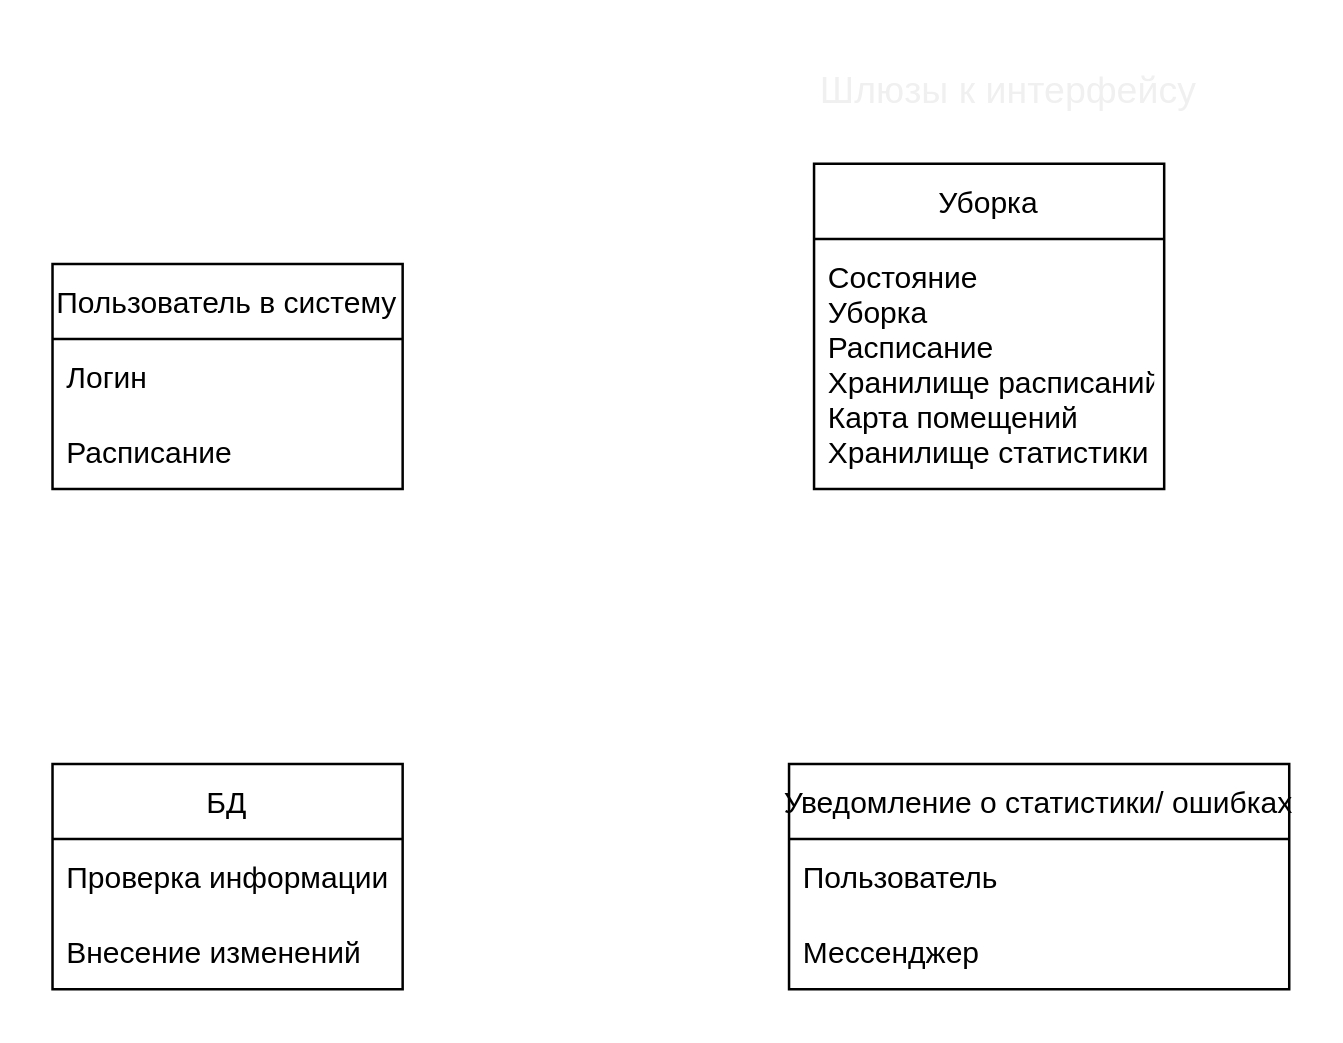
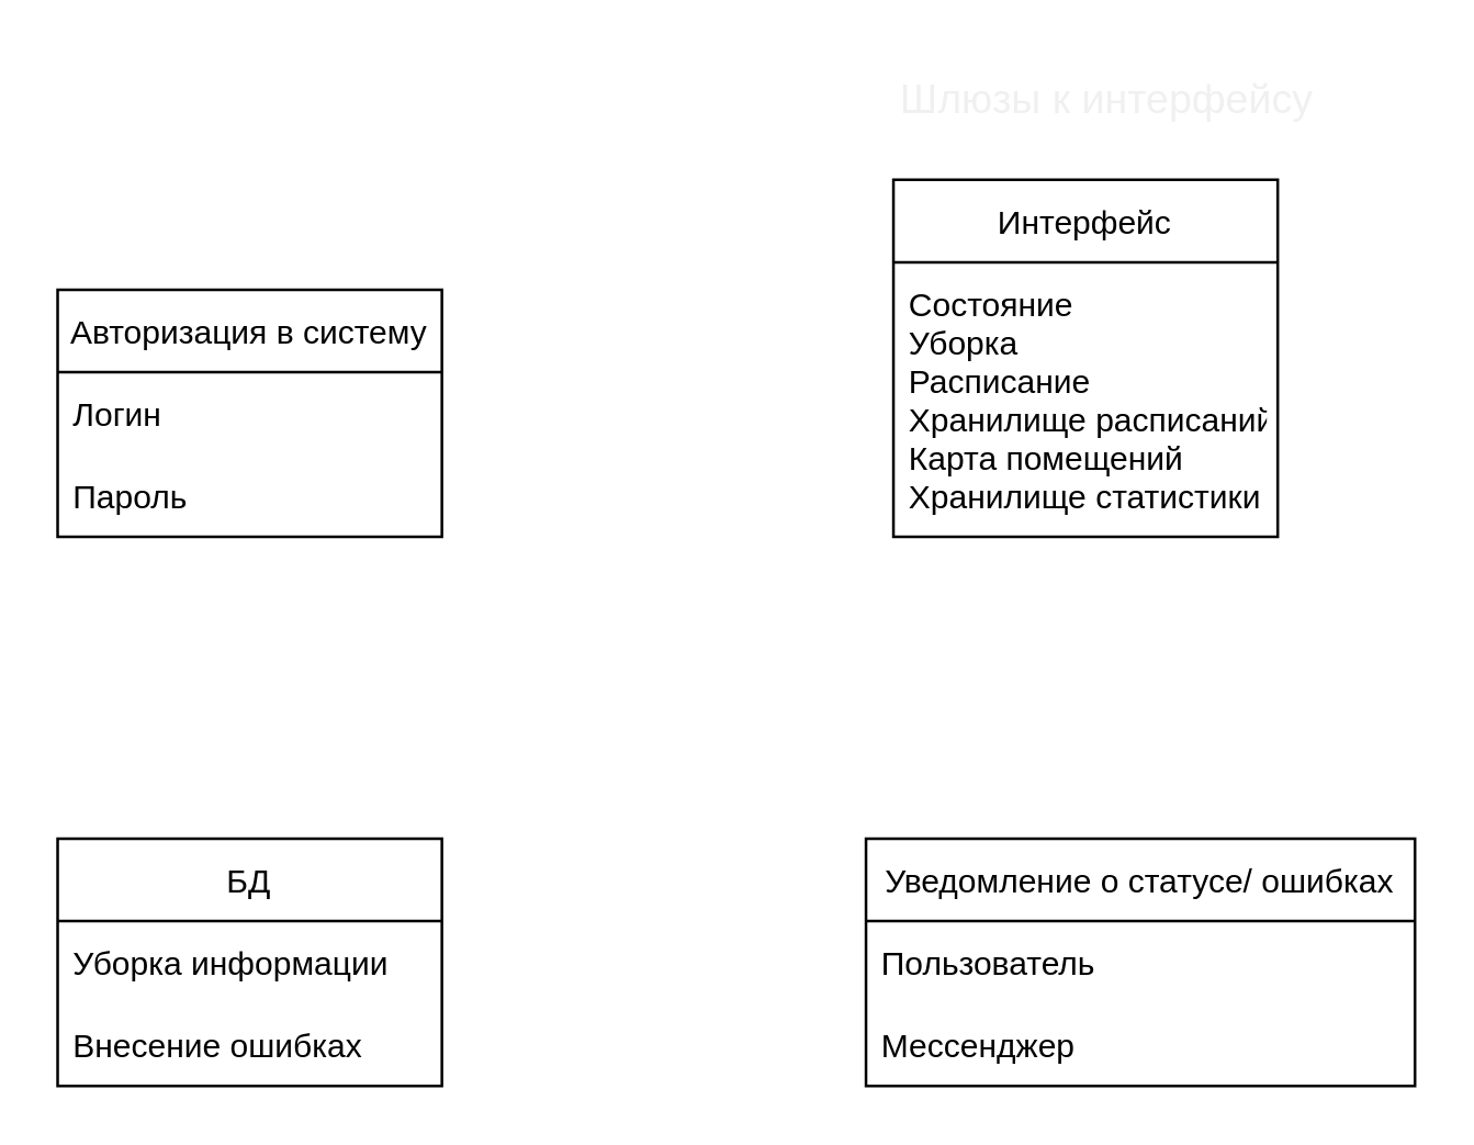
  <mxCell id="0" />
  <mxCell id="1" parent="0" />
  <mxCell id="2" value="БД" style="swimlane;fontStyle=0;childLayout=stackLayout;horizontal=1;startSize=30;horizontalStack=0;resizeParent=1;resizeParentMax=0;resizeLast=0;collapsible=1;marginBottom=0;" vertex="1" parent="1"><mxGeometry x="20.5" y="305" width="140" height="90" as="geometry" /></mxCell>
- <mxCell id="3" value="Проверка информации" style="text;strokeColor=none;fillColor=none;align=left;verticalAlign=middle;spacingLeft=4;spacingRight=4;overflow=hidden;points=[[0,0.5],[1,0.5]];portConstraint=eastwest;rotatable=0;" vertex="1" parent="2"><mxGeometry y="30" width="140" height="30" as="geometry" /></mxCell>
- <mxCell id="4" value="Внесение изменений" style="text;strokeColor=none;fillColor=none;align=left;verticalAlign=middle;spacingLeft=4;spacingRight=4;overflow=hidden;points=[[0,0.5],[1,0.5]];portConstraint=eastwest;rotatable=0;" vertex="1" parent="2"><mxGeometry y="60" width="140" height="30" as="geometry" /></mxCell>
- <mxCell id="5" value="Пользователь в систему" style="swimlane;fontStyle=0;childLayout=stackLayout;horizontal=1;startSize=30;horizontalStack=0;resizeParent=1;resizeParentMax=0;resizeLast=0;collapsible=1;marginBottom=0;" vertex="1" parent="1"><mxGeometry x="20.5" y="105" width="140" height="90" as="geometry" /></mxCell>
+ <mxCell id="3" value="Уборка информации" style="text;strokeColor=none;fillColor=none;align=left;verticalAlign=middle;spacingLeft=4;spacingRight=4;overflow=hidden;points=[[0,0.5],[1,0.5]];portConstraint=eastwest;rotatable=0;" vertex="1" parent="2"><mxGeometry y="30" width="140" height="30" as="geometry" /></mxCell>
+ <mxCell id="4" value="Внесение ошибках" style="text;strokeColor=none;fillColor=none;align=left;verticalAlign=middle;spacingLeft=4;spacingRight=4;overflow=hidden;points=[[0,0.5],[1,0.5]];portConstraint=eastwest;rotatable=0;" vertex="1" parent="2"><mxGeometry y="60" width="140" height="30" as="geometry" /></mxCell>
+ <mxCell id="5" value="Авторизация в систему" style="swimlane;fontStyle=0;childLayout=stackLayout;horizontal=1;startSize=30;horizontalStack=0;resizeParent=1;resizeParentMax=0;resizeLast=0;collapsible=1;marginBottom=0;" vertex="1" parent="1"><mxGeometry x="20.5" y="105" width="140" height="90" as="geometry" /></mxCell>
  <mxCell id="6" value="Логин" style="text;strokeColor=none;fillColor=none;align=left;verticalAlign=middle;spacingLeft=4;spacingRight=4;overflow=hidden;points=[[0,0.5],[1,0.5]];portConstraint=eastwest;rotatable=0;" vertex="1" parent="5"><mxGeometry y="30" width="140" height="30" as="geometry" /></mxCell>
- <mxCell id="7" value="Расписание" style="text;strokeColor=none;fillColor=none;align=left;verticalAlign=middle;spacingLeft=4;spacingRight=4;overflow=hidden;points=[[0,0.5],[1,0.5]];portConstraint=eastwest;rotatable=0;" vertex="1" parent="5"><mxGeometry y="60" width="140" height="30" as="geometry" /></mxCell>
- <mxCell id="8" value="Уведомление о статистики/ ошибках" style="swimlane;fontStyle=0;childLayout=stackLayout;horizontal=1;startSize=30;horizontalStack=0;resizeParent=1;resizeParentMax=0;resizeLast=0;collapsible=1;marginBottom=0;" vertex="1" parent="1"><mxGeometry x="315" y="305" width="200" height="90" as="geometry" /></mxCell>
+ <mxCell id="7" value="Пароль" style="text;strokeColor=none;fillColor=none;align=left;verticalAlign=middle;spacingLeft=4;spacingRight=4;overflow=hidden;points=[[0,0.5],[1,0.5]];portConstraint=eastwest;rotatable=0;" vertex="1" parent="5"><mxGeometry y="60" width="140" height="30" as="geometry" /></mxCell>
+ <mxCell id="8" value="Уведомление о статусе/ ошибках" style="swimlane;fontStyle=0;childLayout=stackLayout;horizontal=1;startSize=30;horizontalStack=0;resizeParent=1;resizeParentMax=0;resizeLast=0;collapsible=1;marginBottom=0;" vertex="1" parent="1"><mxGeometry x="315" y="305" width="200" height="90" as="geometry" /></mxCell>
  <mxCell id="9" value="Пользователь" style="text;strokeColor=none;fillColor=none;align=left;verticalAlign=middle;spacingLeft=4;spacingRight=4;overflow=hidden;points=[[0,0.5],[1,0.5]];portConstraint=eastwest;rotatable=0;" vertex="1" parent="8"><mxGeometry y="30" width="200" height="30" as="geometry" /></mxCell>
  <mxCell id="10" value="Мессенджер" style="text;strokeColor=none;fillColor=none;align=left;verticalAlign=middle;spacingLeft=4;spacingRight=4;overflow=hidden;points=[[0,0.5],[1,0.5]];portConstraint=eastwest;rotatable=0;" vertex="1" parent="8"><mxGeometry y="60" width="200" height="30" as="geometry" /></mxCell>
- <mxCell id="11" value="Уборка" style="swimlane;fontStyle=0;childLayout=stackLayout;horizontal=1;startSize=30;horizontalStack=0;resizeParent=1;resizeParentMax=0;resizeLast=0;collapsible=1;marginBottom=0;" vertex="1" parent="1"><mxGeometry x="325" y="65" width="140" height="130" as="geometry" /></mxCell>
+ <mxCell id="11" value="Интерфейс" style="swimlane;fontStyle=0;childLayout=stackLayout;horizontal=1;startSize=30;horizontalStack=0;resizeParent=1;resizeParentMax=0;resizeLast=0;collapsible=1;marginBottom=0;" vertex="1" parent="1"><mxGeometry x="325" y="65" width="140" height="130" as="geometry" /></mxCell>
  <mxCell id="12" value="Состояние&#10;Уборка&#10;Расписание&#10;Хранилище расписаний&#10;Карта помещений&#10;Хранилище статистики" style="text;strokeColor=none;fillColor=none;align=left;verticalAlign=middle;spacingLeft=4;spacingRight=4;overflow=hidden;points=[[0,0.5],[1,0.5]];portConstraint=eastwest;rotatable=0;" vertex="1" parent="11"><mxGeometry y="30" width="140" height="100" as="geometry" /></mxCell>
  <mxCell id="13" value="&lt;font style=&quot;font-size: 15px&quot;&gt;Шлюзы к интерфейсу&lt;/font&gt;" style="text;html=1;strokeColor=none;fillColor=none;align=center;verticalAlign=middle;whiteSpace=wrap;rounded=0;labelBackgroundColor=none;fontSize=10;fontColor=#F0F0F0;" vertex="1" parent="1"><mxGeometry x="315" y="20" width="175.5" height="30" as="geometry" /></mxCell>
